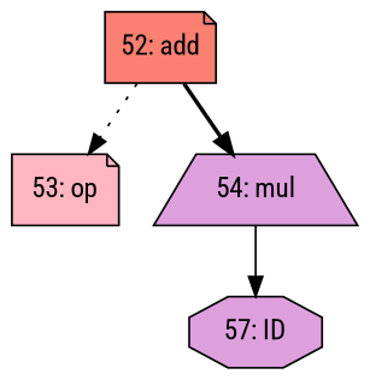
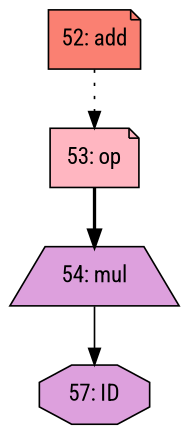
  digraph {
    fontname="Roboto Condensed"
    node [fillcolor=plum fontname="Roboto Condensed" shape=note style=filled]
    edge [fontname="Roboto Condensed"]
    n1 [fillcolor=salmon label="52: add"]
    n2 [fillcolor=lightpink label="53: op"]
    n3 [label="54: mul" shape=trapezium]
    n4 [label="57: ID" shape=octagon]
    n1 -> n2 [style=dotted]
-   n1 -> n3 [style=bold]
+   n2 -> n3 [style=bold]
    n3 -> n4 [style=solid]
  }
